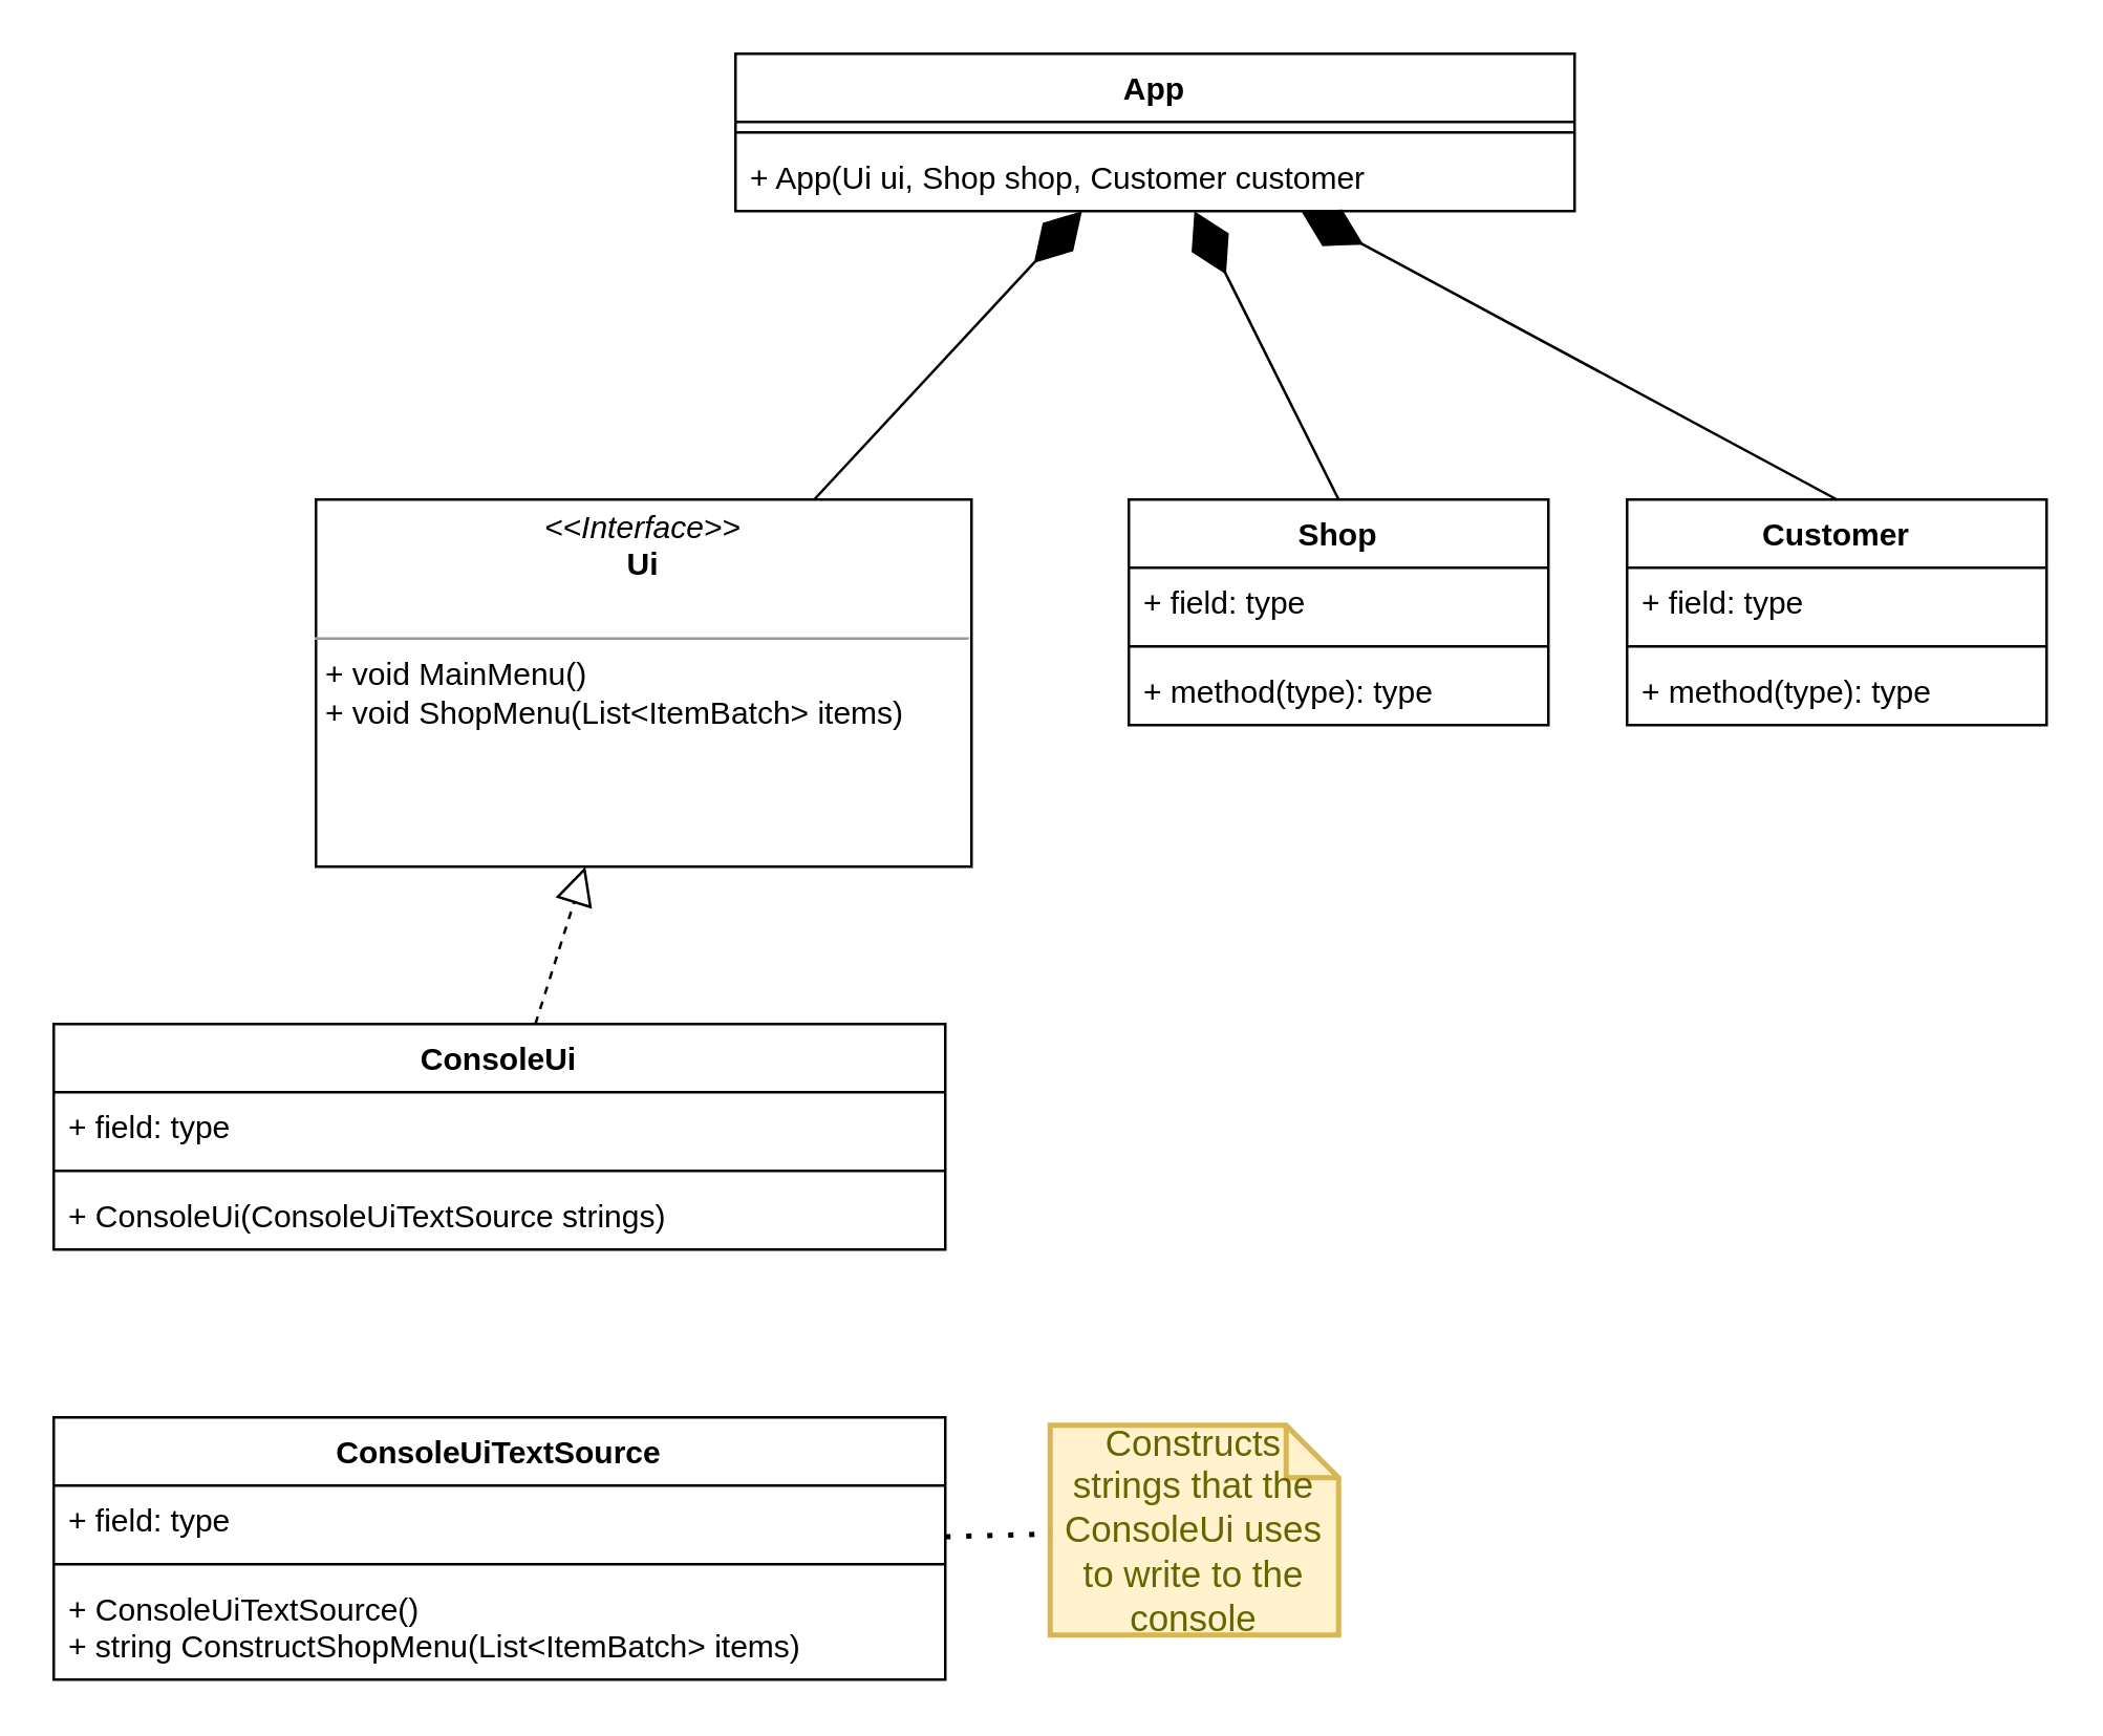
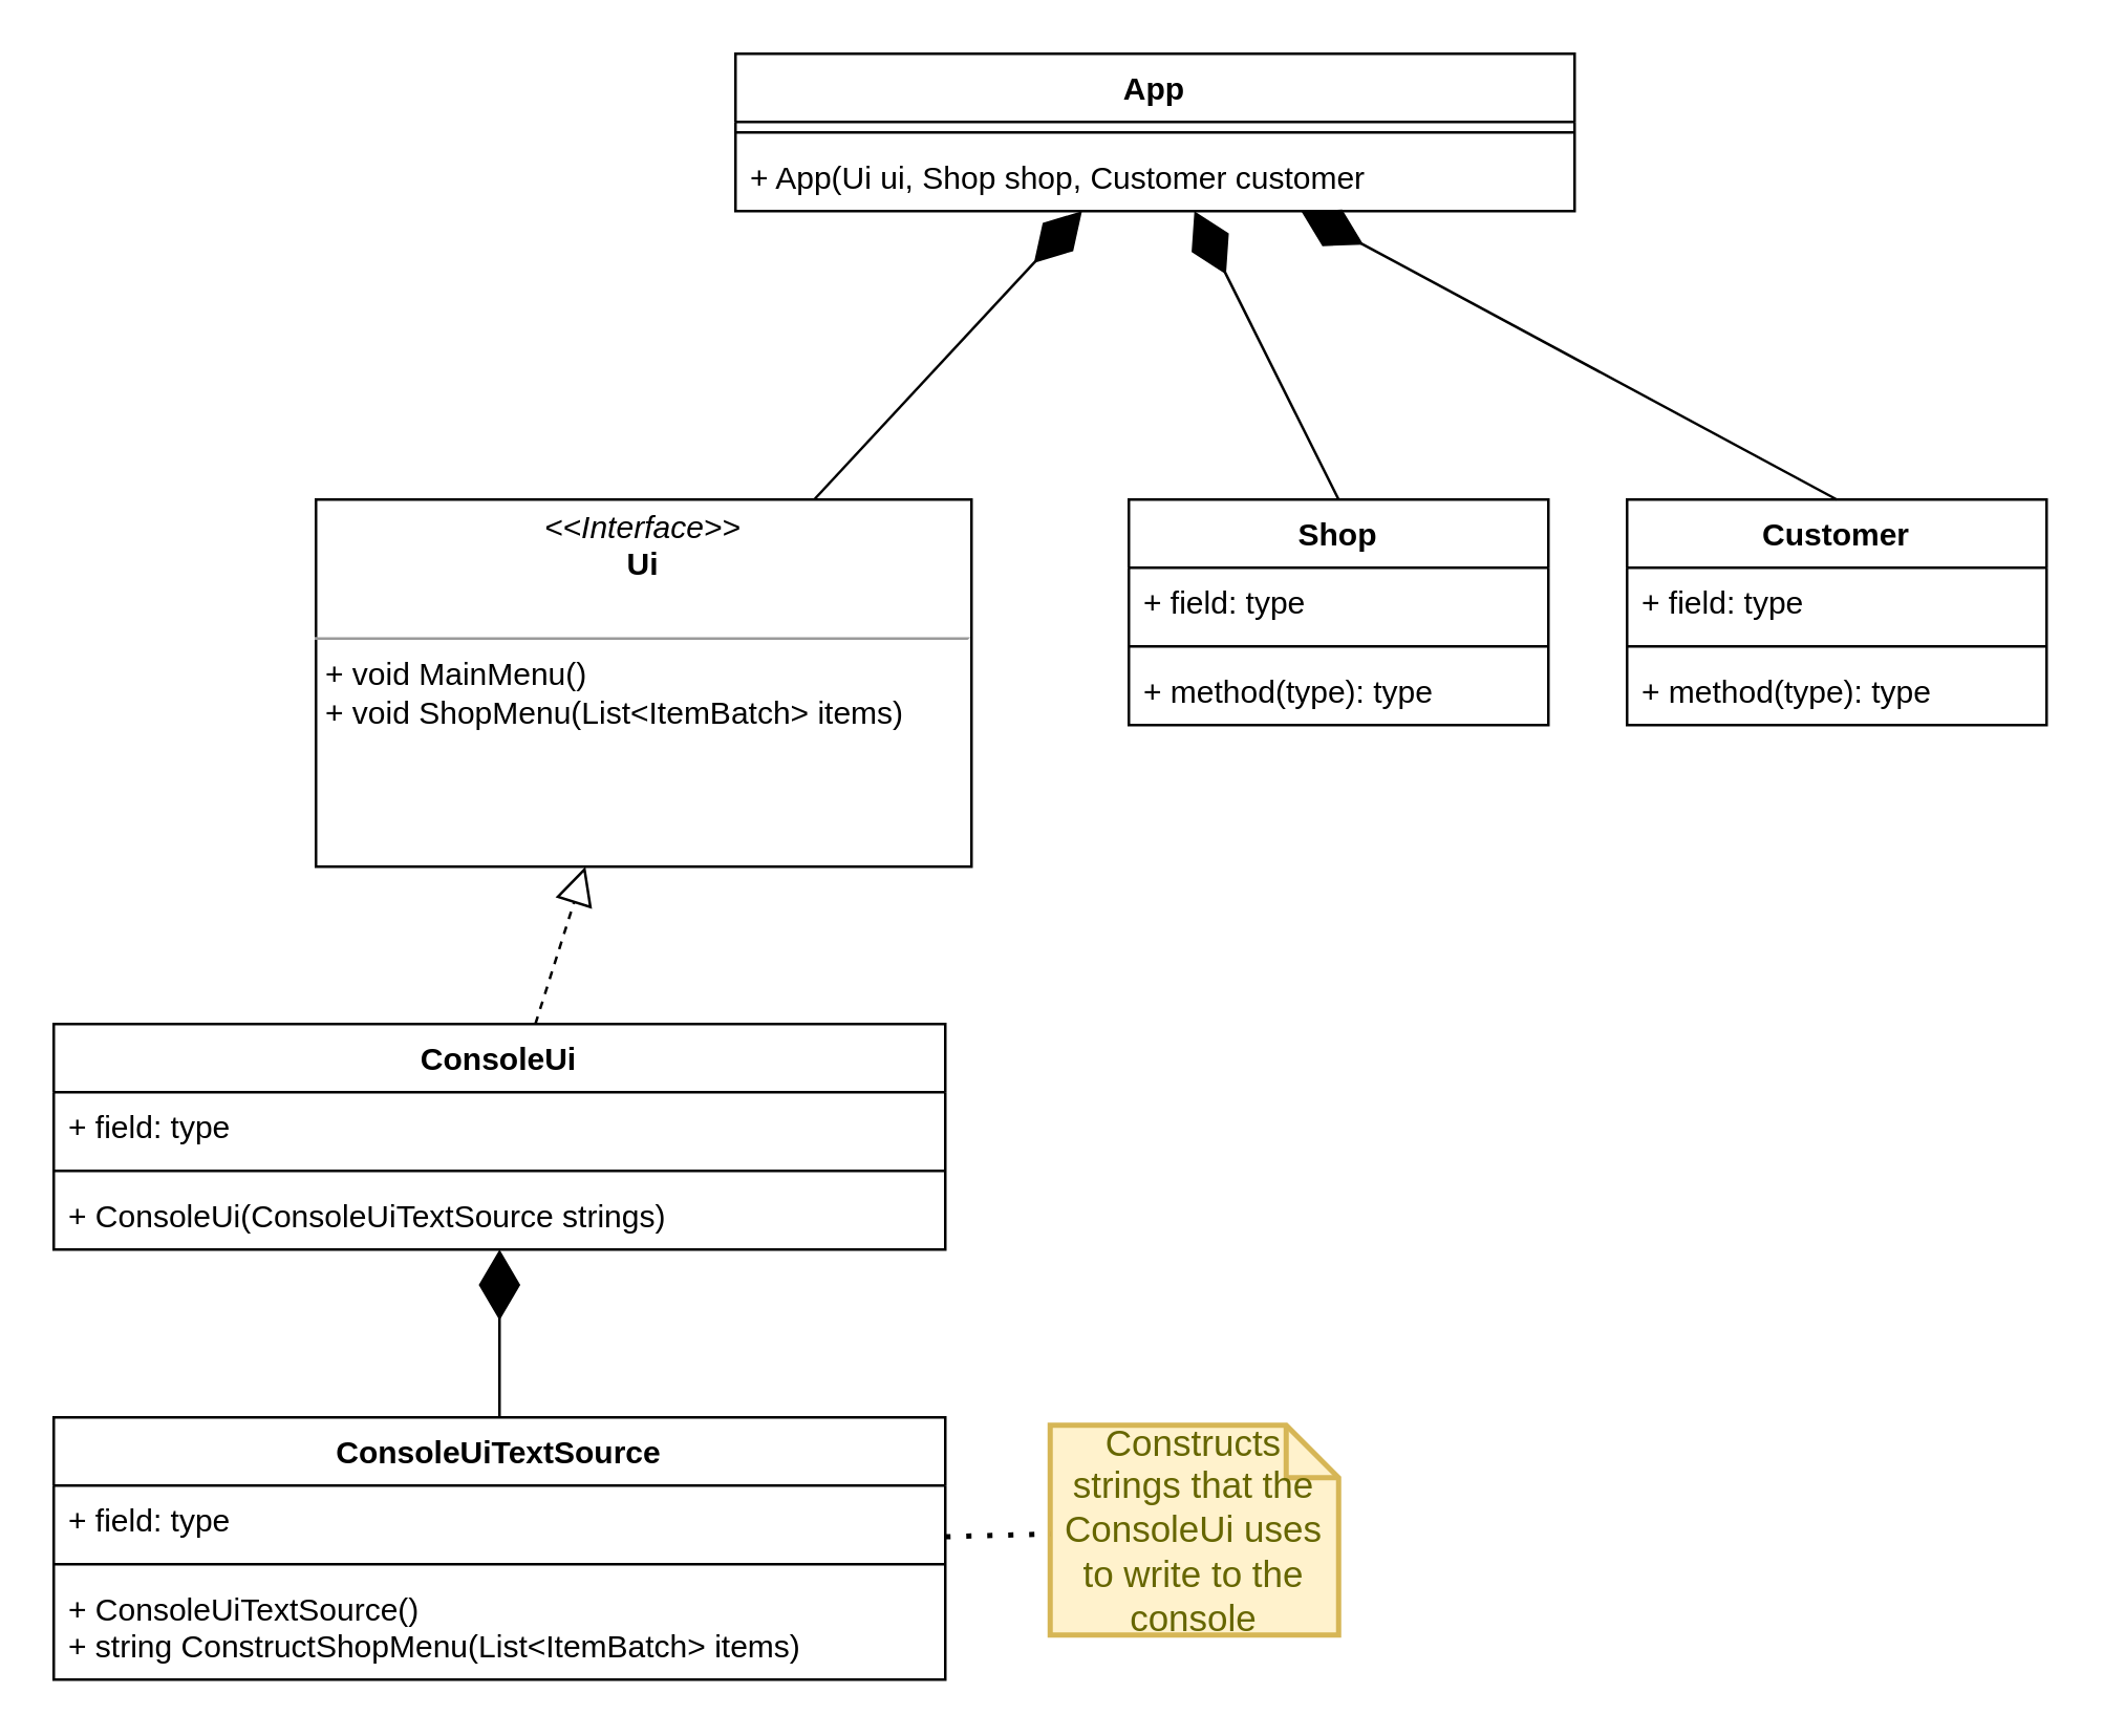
  <mxCell id="0" />
  <mxCell id="1" parent="0" />
  <mxCell id="2" value="App" style="swimlane;fontStyle=1;align=center;verticalAlign=top;childLayout=stackLayout;horizontal=1;startSize=26;horizontalStack=0;resizeParent=1;resizeParentMax=0;resizeLast=0;collapsible=1;marginBottom=0;" parent="1" vertex="1"><mxGeometry x="280" y="20" width="320" height="60" as="geometry" /></mxCell>
  <mxCell id="3" value="" style="line;strokeWidth=1;fillColor=none;align=left;verticalAlign=middle;spacingTop=-1;spacingLeft=3;spacingRight=3;rotatable=0;labelPosition=right;points=[];portConstraint=eastwest;" parent="2" vertex="1"><mxGeometry y="26" width="320" height="8" as="geometry" /></mxCell>
  <mxCell id="4" value="+ App(Ui ui, Shop shop, Customer customer" style="text;strokeColor=none;fillColor=none;align=left;verticalAlign=top;spacingLeft=4;spacingRight=4;overflow=hidden;rotatable=0;points=[[0,0.5],[1,0.5]];portConstraint=eastwest;" parent="2" vertex="1"><mxGeometry y="34" width="320" height="26" as="geometry" /></mxCell>
  <mxCell id="5" value="&lt;p style=&quot;margin: 0px ; margin-top: 4px ; text-align: center&quot;&gt;&lt;i&gt;&amp;lt;&amp;lt;Interface&amp;gt;&amp;gt;&lt;/i&gt;&lt;br&gt;&lt;b&gt;Ui&lt;/b&gt;&lt;/p&gt;&lt;p style=&quot;margin: 0px ; margin-left: 4px&quot;&gt;&lt;br&gt;&lt;/p&gt;&lt;hr size=&quot;1&quot;&gt;&lt;p style=&quot;margin: 0px ; margin-left: 4px&quot;&gt;+ void MainMenu()&lt;br&gt;&lt;/p&gt;&lt;p style=&quot;margin: 0px ; margin-left: 4px&quot;&gt;+ void ShopMenu(List&amp;lt;ItemBatch&amp;gt; items)&lt;/p&gt;" style="verticalAlign=top;align=left;overflow=fill;fontSize=12;fontFamily=Helvetica;html=1;" parent="1" vertex="1"><mxGeometry x="120" y="190" width="250" height="140" as="geometry" /></mxCell>
  <mxCell id="6" value="" style="endArrow=block;dashed=1;endFill=0;endSize=12;html=1;rounded=0;" parent="1" source="18" target="5" edge="1"><mxGeometry width="160" relative="1" as="geometry"><mxPoint x="160.031" y="404" as="sourcePoint" /><mxPoint x="520" y="204" as="targetPoint" /></mxGeometry></mxCell>
  <mxCell id="7" value="Shop" style="swimlane;fontStyle=1;align=center;verticalAlign=top;childLayout=stackLayout;horizontal=1;startSize=26;horizontalStack=0;resizeParent=1;resizeParentMax=0;resizeLast=0;collapsible=1;marginBottom=0;" parent="1" vertex="1"><mxGeometry x="430" y="190" width="160" height="86" as="geometry" /></mxCell>
  <mxCell id="8" value="+ field: type" style="text;strokeColor=none;fillColor=none;align=left;verticalAlign=top;spacingLeft=4;spacingRight=4;overflow=hidden;rotatable=0;points=[[0,0.5],[1,0.5]];portConstraint=eastwest;" parent="7" vertex="1"><mxGeometry y="26" width="160" height="26" as="geometry" /></mxCell>
  <mxCell id="9" value="" style="line;strokeWidth=1;fillColor=none;align=left;verticalAlign=middle;spacingTop=-1;spacingLeft=3;spacingRight=3;rotatable=0;labelPosition=right;points=[];portConstraint=eastwest;" parent="7" vertex="1"><mxGeometry y="52" width="160" height="8" as="geometry" /></mxCell>
  <mxCell id="10" value="+ method(type): type" style="text;strokeColor=none;fillColor=none;align=left;verticalAlign=top;spacingLeft=4;spacingRight=4;overflow=hidden;rotatable=0;points=[[0,0.5],[1,0.5]];portConstraint=eastwest;" parent="7" vertex="1"><mxGeometry y="60" width="160" height="26" as="geometry" /></mxCell>
  <mxCell id="11" value="Customer" style="swimlane;fontStyle=1;align=center;verticalAlign=top;childLayout=stackLayout;horizontal=1;startSize=26;horizontalStack=0;resizeParent=1;resizeParentMax=0;resizeLast=0;collapsible=1;marginBottom=0;" parent="1" vertex="1"><mxGeometry x="620" y="190" width="160" height="86" as="geometry" /></mxCell>
  <mxCell id="12" value="+ field: type" style="text;strokeColor=none;fillColor=none;align=left;verticalAlign=top;spacingLeft=4;spacingRight=4;overflow=hidden;rotatable=0;points=[[0,0.5],[1,0.5]];portConstraint=eastwest;" parent="11" vertex="1"><mxGeometry y="26" width="160" height="26" as="geometry" /></mxCell>
  <mxCell id="13" value="" style="line;strokeWidth=1;fillColor=none;align=left;verticalAlign=middle;spacingTop=-1;spacingLeft=3;spacingRight=3;rotatable=0;labelPosition=right;points=[];portConstraint=eastwest;" parent="11" vertex="1"><mxGeometry y="52" width="160" height="8" as="geometry" /></mxCell>
  <mxCell id="14" value="+ method(type): type" style="text;strokeColor=none;fillColor=none;align=left;verticalAlign=top;spacingLeft=4;spacingRight=4;overflow=hidden;rotatable=0;points=[[0,0.5],[1,0.5]];portConstraint=eastwest;" parent="11" vertex="1"><mxGeometry y="60" width="160" height="26" as="geometry" /></mxCell>
  <mxCell id="15" value="" style="endArrow=diamondThin;endFill=1;endSize=24;html=1;rounded=0;exitX=0.5;exitY=0;exitDx=0;exitDy=0;" parent="1" source="11" target="2" edge="1"><mxGeometry width="160" relative="1" as="geometry"><mxPoint x="450" y="120" as="sourcePoint" /><mxPoint x="590" y="210" as="targetPoint" /></mxGeometry></mxCell>
  <mxCell id="16" value="" style="endArrow=diamondThin;endFill=1;endSize=24;html=1;rounded=0;exitX=0.5;exitY=0;exitDx=0;exitDy=0;" parent="1" source="7" target="2" edge="1"><mxGeometry width="160" relative="1" as="geometry"><mxPoint x="650" y="200" as="sourcePoint" /><mxPoint x="440" y="80" as="targetPoint" /><Array as="points" /></mxGeometry></mxCell>
  <mxCell id="17" value="" style="endArrow=diamondThin;endFill=1;endSize=24;html=1;rounded=0;" parent="1" source="5" target="2" edge="1"><mxGeometry width="160" relative="1" as="geometry"><mxPoint x="430" y="210" as="sourcePoint" /><mxPoint x="590" y="210" as="targetPoint" /></mxGeometry></mxCell>
  <mxCell id="18" value="ConsoleUi" style="swimlane;fontStyle=1;align=center;verticalAlign=top;childLayout=stackLayout;horizontal=1;startSize=26;horizontalStack=0;resizeParent=1;resizeParentMax=0;resizeLast=0;collapsible=1;marginBottom=0;" vertex="1" parent="1"><mxGeometry x="20" y="390" width="340" height="86" as="geometry" /></mxCell>
  <mxCell id="19" value="+ field: type" style="text;strokeColor=none;fillColor=none;align=left;verticalAlign=top;spacingLeft=4;spacingRight=4;overflow=hidden;rotatable=0;points=[[0,0.5],[1,0.5]];portConstraint=eastwest;" vertex="1" parent="18"><mxGeometry y="26" width="340" height="26" as="geometry" /></mxCell>
  <mxCell id="20" value="" style="line;strokeWidth=1;fillColor=none;align=left;verticalAlign=middle;spacingTop=-1;spacingLeft=3;spacingRight=3;rotatable=0;labelPosition=right;points=[];portConstraint=eastwest;" vertex="1" parent="18"><mxGeometry y="52" width="340" height="8" as="geometry" /></mxCell>
  <mxCell id="21" value="+ ConsoleUi(ConsoleUiTextSource strings)" style="text;strokeColor=none;fillColor=none;align=left;verticalAlign=top;spacingLeft=4;spacingRight=4;overflow=hidden;rotatable=0;points=[[0,0.5],[1,0.5]];portConstraint=eastwest;" vertex="1" parent="18"><mxGeometry y="60" width="340" height="26" as="geometry" /></mxCell>
  <mxCell id="22" value="ConsoleUiTextSource" style="swimlane;fontStyle=1;align=center;verticalAlign=top;childLayout=stackLayout;horizontal=1;startSize=26;horizontalStack=0;resizeParent=1;resizeParentMax=0;resizeLast=0;collapsible=1;marginBottom=0;" vertex="1" parent="1"><mxGeometry x="20" y="540" width="340" height="100" as="geometry" /></mxCell>
  <mxCell id="23" value="+ field: type" style="text;strokeColor=none;fillColor=none;align=left;verticalAlign=top;spacingLeft=4;spacingRight=4;overflow=hidden;rotatable=0;points=[[0,0.5],[1,0.5]];portConstraint=eastwest;" vertex="1" parent="22"><mxGeometry y="26" width="340" height="26" as="geometry" /></mxCell>
  <mxCell id="24" value="" style="line;strokeWidth=1;fillColor=none;align=left;verticalAlign=middle;spacingTop=-1;spacingLeft=3;spacingRight=3;rotatable=0;labelPosition=right;points=[];portConstraint=eastwest;" vertex="1" parent="22"><mxGeometry y="52" width="340" height="8" as="geometry" /></mxCell>
  <mxCell id="25" value="+ ConsoleUiTextSource()&#10;+ string ConstructShopMenu(List&lt;ItemBatch&gt; items)" style="text;strokeColor=none;fillColor=none;align=left;verticalAlign=top;spacingLeft=4;spacingRight=4;overflow=hidden;rotatable=0;points=[[0,0.5],[1,0.5]];portConstraint=eastwest;" vertex="1" parent="22"><mxGeometry y="60" width="340" height="40" as="geometry" /></mxCell>
+ <mxCell id="26" value="" style="endArrow=diamondThin;endFill=1;endSize=24;html=1;rounded=0;" edge="1" parent="1" source="22" target="18"><mxGeometry width="160" relative="1" as="geometry"><mxPoint x="300" y="480" as="sourcePoint" /><mxPoint x="230" y="510" as="targetPoint" /></mxGeometry></mxCell>
  <mxCell id="27" value="Constructs strings that the ConsoleUi uses to write to the console" style="shape=note;strokeWidth=2;fontSize=14;size=20;whiteSpace=wrap;html=1;fillColor=#fff2cc;strokeColor=#d6b656;fontColor=#666600;" vertex="1" parent="1"><mxGeometry x="400" y="543" width="110.0" height="80" as="geometry" /></mxCell>
  <mxCell id="28" value="" style="endArrow=none;dashed=1;html=1;dashPattern=1 3;strokeWidth=2;rounded=0;" edge="1" parent="1" source="22" target="27"><mxGeometry width="50" height="50" relative="1" as="geometry"><mxPoint x="350" y="470" as="sourcePoint" /><mxPoint x="400" y="420" as="targetPoint" /></mxGeometry></mxCell>
